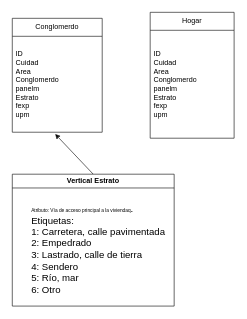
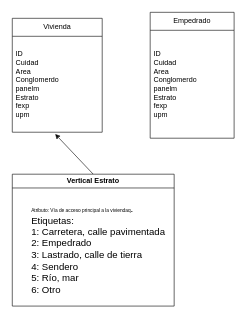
  <mxCell id="0" />
  <mxCell id="1" parent="0" />
- <mxCell id="2" value="Conglomerdo" style="swimlane;fontStyle=0;childLayout=stackLayout;horizontal=1;startSize=30;horizontalStack=0;resizeParent=1;resizeParentMax=0;resizeLast=0;collapsible=1;marginBottom=0;whiteSpace=wrap;html=1;" parent="1" vertex="1"><mxGeometry x="20" y="30" width="150" height="190" as="geometry"><mxRectangle x="100" y="320" width="90" height="30" as="alternateBounds" /></mxGeometry></mxCell>
+ <mxCell id="2" value="Vivienda" style="swimlane;fontStyle=0;childLayout=stackLayout;horizontal=1;startSize=30;horizontalStack=0;resizeParent=1;resizeParentMax=0;resizeLast=0;collapsible=1;marginBottom=0;whiteSpace=wrap;html=1;" parent="1" vertex="1"><mxGeometry x="20" y="30" width="150" height="190" as="geometry"><mxRectangle x="100" y="320" width="90" height="30" as="alternateBounds" /></mxGeometry></mxCell>
  <mxCell id="3" value="ID&lt;br&gt;Cuidad&lt;br&gt;Area&lt;br&gt;Conglomerdo&lt;br&gt;panelm&lt;br&gt;Estrato&lt;br&gt;fexp&lt;br&gt;upm" style="text;strokeColor=none;fillColor=none;align=left;verticalAlign=middle;spacingLeft=4;spacingRight=4;overflow=hidden;points=[[0,0.5],[1,0.5]];portConstraint=eastwest;rotatable=0;whiteSpace=wrap;html=1;" parent="2" vertex="1"><mxGeometry y="30" width="150" height="160" as="geometry" /></mxCell>
- <mxCell id="4" value="Hogar" style="swimlane;fontStyle=0;childLayout=stackLayout;horizontal=1;startSize=30;horizontalStack=0;resizeParent=1;resizeParentMax=0;resizeLast=0;collapsible=1;marginBottom=0;whiteSpace=wrap;html=1;" parent="1" vertex="1"><mxGeometry x="250" y="20" width="140" height="210" as="geometry" /></mxCell>
+ <mxCell id="4" value="Empedrado" style="swimlane;fontStyle=0;childLayout=stackLayout;horizontal=1;startSize=30;horizontalStack=0;resizeParent=1;resizeParentMax=0;resizeLast=0;collapsible=1;marginBottom=0;whiteSpace=wrap;html=1;" parent="1" vertex="1"><mxGeometry x="250" y="20" width="140" height="210" as="geometry" /></mxCell>
  <mxCell id="5" value="ID&lt;br&gt;Cuidad&lt;br&gt;Area&lt;br&gt;Conglomerdo&lt;br&gt;panelm&lt;br&gt;Estrato&lt;br&gt;fexp&lt;br&gt;upm" style="text;strokeColor=none;fillColor=none;align=left;verticalAlign=middle;spacingLeft=4;spacingRight=4;overflow=hidden;points=[[0,0.5],[1,0.5]];portConstraint=eastwest;rotatable=0;whiteSpace=wrap;html=1;" parent="4" vertex="1"><mxGeometry y="30" width="140" height="180" as="geometry" /></mxCell>
  <mxCell id="6" style="edgeStyle=none;html=1;exitX=0.5;exitY=0;exitDx=0;exitDy=0;entryX=0.477;entryY=1.019;entryDx=0;entryDy=0;entryPerimeter=0;fontSize=8;" edge="1" parent="1" source="7" target="3"><mxGeometry relative="1" as="geometry" /></mxCell>
  <mxCell id="7" value="Vertical Estrato" style="swimlane;whiteSpace=wrap;html=1;" vertex="1" parent="1"><mxGeometry x="20" y="290" width="270" height="220" as="geometry" /></mxCell>
  <mxCell id="8" value="&lt;div&gt;&lt;font style=&quot;font-size: 8px;&quot;&gt;Atributo: Vía de acceso principal a la viviendaq&lt;/font&gt;&lt;span style=&quot;background-color: initial; font-size: medium;&quot;&gt;.&lt;/span&gt;&lt;/div&gt;&lt;div&gt;&lt;font size=&quot;3&quot;&gt;Etiquetas:&lt;/font&gt;&lt;/div&gt;&lt;div&gt;&lt;font size=&quot;3&quot;&gt;1: Carretera, calle pavimentada&lt;/font&gt;&lt;/div&gt;&lt;div&gt;&lt;font size=&quot;3&quot;&gt;2: Empedrado&lt;/font&gt;&lt;/div&gt;&lt;div&gt;&lt;font size=&quot;3&quot;&gt;3: Lastrado, calle de tierra&lt;/font&gt;&lt;/div&gt;&lt;div&gt;&lt;font size=&quot;3&quot;&gt;4: Sendero&lt;/font&gt;&lt;/div&gt;&lt;div&gt;&lt;font size=&quot;3&quot;&gt;5: Río, mar&lt;/font&gt;&lt;/div&gt;&lt;div&gt;&lt;font size=&quot;3&quot;&gt;6: Otro&lt;/font&gt;&lt;/div&gt;" style="text;html=1;align=left;verticalAlign=middle;resizable=0;points=[];autosize=1;strokeColor=none;fillColor=none;" vertex="1" parent="7"><mxGeometry x="30" y="40" width="250" height="170" as="geometry" /></mxCell>
